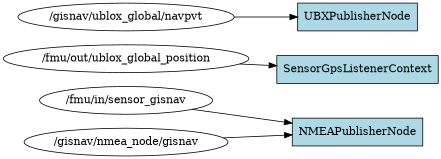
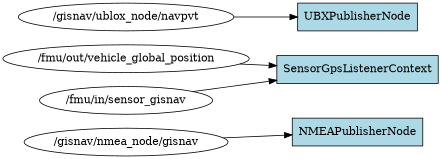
  digraph {
    rankdir=LR
    node [fillcolor=white shape=ellipse style=filled]
    n1 [label="/fmu/in/sensor_gisnav"]
    SensorGpsListenerContext [fillcolor=lightblue shape=box]
-   "/fmu/out/vehicle_global_position" [label="/fmu/out/ublox_global_position"]
+   "/fmu/out/vehicle_global_position"
    n4 [label="/gisnav/nmea_node/gisnav"]
    NMEAPublisherNode [fillcolor=lightblue shape=box]
    UBXPublisherNode [fillcolor=lightblue shape=box]
-   "/gisnav/ublox_node/navpvt" [label="/gisnav/ublox_global/navpvt"]
-   n1 -> NMEAPublisherNode
+   "/gisnav/ublox_node/navpvt"
+   n1 -> SensorGpsListenerContext
    "/fmu/out/vehicle_global_position" -> SensorGpsListenerContext
    n4 -> NMEAPublisherNode
    "/gisnav/ublox_node/navpvt" -> UBXPublisherNode
  }
